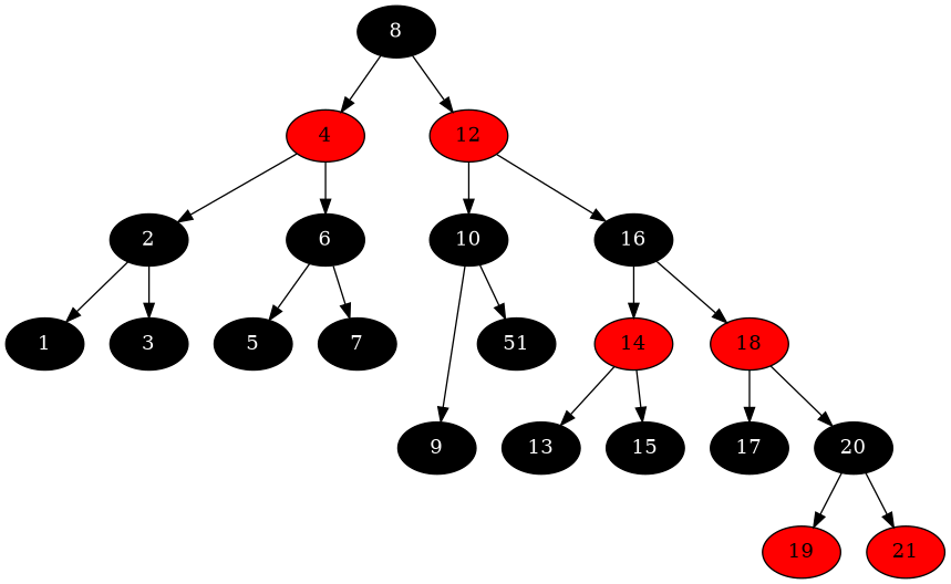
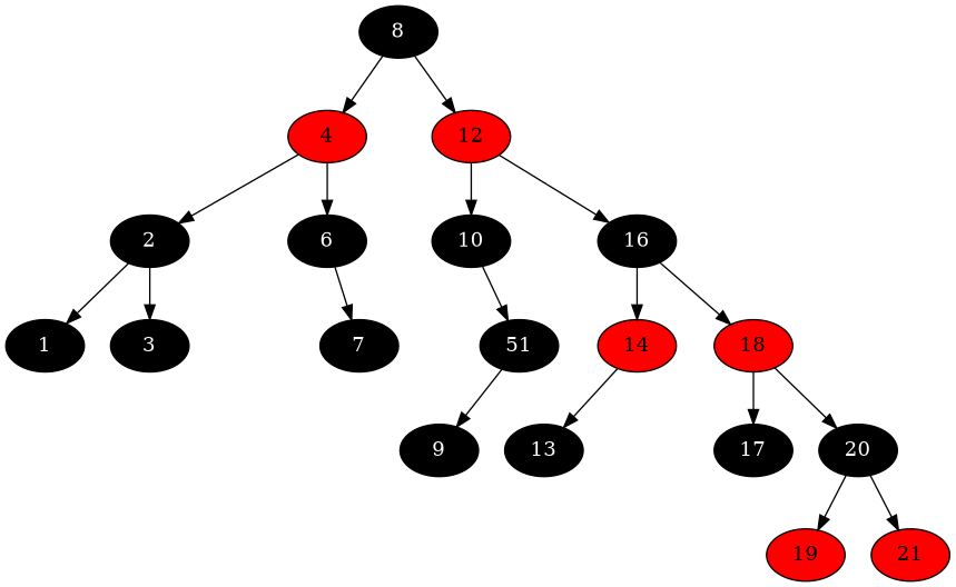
  digraph {
    node [fillcolor=black style=filled fontcolor=white]
    4 [fillcolor=red fontcolor=""]
    8
    12 [fillcolor=red fontcolor=""]
    2
    6
    10
    16
    1
    3
-   5
    7
    9
    n13 [label=51]
    14 [fillcolor=red fontcolor=""]
    18 [fillcolor=red fontcolor=""]
    13
-   15
    17
    20
    19 [fillcolor=red fontcolor=""]
    21 [fillcolor=red fontcolor=""]
    4 -> 2
    4 -> 6
    8 -> 4
    8 -> 12
    12 -> 10
    12 -> 16
    2 -> 1
    2 -> 3
-   6 -> 5
    6 -> 7
-   10 -> 9
+   n13 -> 9
    10 -> n13
    16 -> 14
    16 -> 18
    14 -> 13
-   14 -> 15
    18 -> 17
    18 -> 20
    20 -> 19
    20 -> 21
  }
